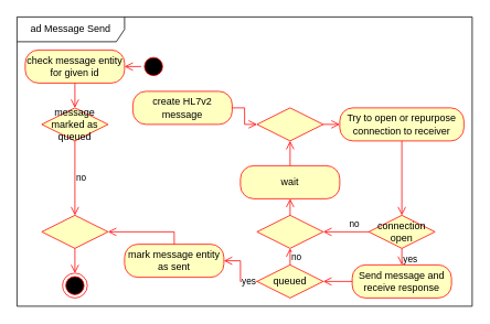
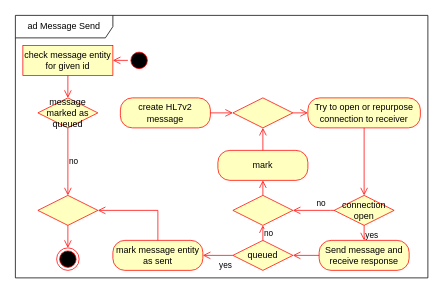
  <mxCell id="0" />
  <mxCell id="1" parent="0" />
  <mxCell id="2" value="ad Message Send" style="shape=umlFrame;whiteSpace=wrap;html=1;width=130;height=30;" vertex="1" parent="1"><mxGeometry x="20" y="20" width="550" height="350" as="geometry" /></mxCell>
  <mxCell id="3" value="" style="ellipse;html=1;shape=startState;fillColor=#000000;strokeColor=#ff0000;" vertex="1" parent="1"><mxGeometry x="170" y="65" width="30" height="30" as="geometry" /></mxCell>
  <mxCell id="4" value="" style="edgeStyle=orthogonalEdgeStyle;html=1;verticalAlign=bottom;endArrow=open;endSize=8;strokeColor=#ff0000;rounded=0;" edge="1" source="3" parent="1" target="5"><mxGeometry relative="1" as="geometry"><mxPoint x="45" y="50" as="targetPoint" /></mxGeometry></mxCell>
- <mxCell id="5" value="check message entity for given id" style="rounded=1;whiteSpace=wrap;html=1;arcSize=40;fontColor=#000000;fillColor=#ffffc0;strokeColor=#ff0000;" vertex="1" parent="1"><mxGeometry x="30" y="60" width="120" height="40" as="geometry" /></mxCell>
+ <mxCell id="5" value="check message entity for given id" style="whiteSpace=wrap;html=1;arcSize=40;fontColor=#000000;fillColor=#ffffc0;strokeColor=#ff0000;rounded=0;" vertex="1" parent="1"><mxGeometry x="30" y="60" width="120" height="40" as="geometry" /></mxCell>
  <mxCell id="6" value="" style="edgeStyle=orthogonalEdgeStyle;html=1;verticalAlign=bottom;endArrow=open;endSize=8;strokeColor=#ff0000;rounded=0;" edge="1" source="5" parent="1" target="7"><mxGeometry relative="1" as="geometry"><mxPoint x="140" y="60" as="targetPoint" /></mxGeometry></mxCell>
  <mxCell id="7" value="message marked as queued" style="rhombus;whiteSpace=wrap;html=1;fillColor=#ffffc0;strokeColor=#ff0000;" vertex="1" parent="1"><mxGeometry x="50" y="130" width="80" height="40" as="geometry" /></mxCell>
  <mxCell id="8" value="no" style="edgeStyle=orthogonalEdgeStyle;html=1;align=left;verticalAlign=bottom;endArrow=open;endSize=8;strokeColor=#ff0000;rounded=0;" edge="1" source="7" parent="1" target="29"><mxGeometry x="0.2" relative="1" as="geometry"><mxPoint x="90" y="220" as="targetPoint" /><mxPoint as="offset" /></mxGeometry></mxCell>
- <mxCell id="9" value="create HL7v2 message" style="rounded=1;whiteSpace=wrap;html=1;arcSize=40;fontColor=#000000;fillColor=#ffffc0;strokeColor=#ff0000;" vertex="1" parent="1"><mxGeometry x="160" y="110" width="120" height="40" as="geometry" /></mxCell>
+ <mxCell id="9" value="create HL7v2 message" style="rounded=1;whiteSpace=wrap;html=1;arcSize=40;fontColor=#000000;fillColor=#ffffc0;strokeColor=#ff0000;" vertex="1" parent="1"><mxGeometry x="160" y="130" width="120" height="40" as="geometry" /></mxCell>
  <mxCell id="10" value="" style="edgeStyle=orthogonalEdgeStyle;html=1;verticalAlign=bottom;endArrow=open;endSize=8;strokeColor=#ff0000;rounded=0;" edge="1" source="9" parent="1" target="11"><mxGeometry relative="1" as="geometry"><mxPoint x="410" y="260" as="targetPoint" /></mxGeometry></mxCell>
  <mxCell id="11" value="" style="rhombus;whiteSpace=wrap;html=1;fillColor=#ffffc0;strokeColor=#ff0000;" vertex="1" parent="1"><mxGeometry x="310" y="130" width="80" height="40" as="geometry" /></mxCell>
  <mxCell id="12" value="" style="edgeStyle=orthogonalEdgeStyle;html=1;align=left;verticalAlign=top;endArrow=open;endSize=8;strokeColor=#ff0000;rounded=0;" edge="1" source="11" parent="1" target="13"><mxGeometry x="-1" relative="1" as="geometry"><mxPoint x="460" y="100" as="targetPoint" /></mxGeometry></mxCell>
  <mxCell id="13" value="Try to open or repurpose connection to receiver" style="rounded=1;whiteSpace=wrap;html=1;arcSize=40;fontColor=#000000;fillColor=#ffffc0;strokeColor=#ff0000;" vertex="1" parent="1"><mxGeometry x="410" y="130" width="150" height="40" as="geometry" /></mxCell>
  <mxCell id="14" value="" style="edgeStyle=orthogonalEdgeStyle;html=1;verticalAlign=bottom;endArrow=open;endSize=8;strokeColor=#ff0000;rounded=0;" edge="1" source="13" parent="1" target="15"><mxGeometry relative="1" as="geometry"><mxPoint x="410" y="320" as="targetPoint" /></mxGeometry></mxCell>
  <mxCell id="15" value="connection open" style="rhombus;whiteSpace=wrap;html=1;fillColor=#ffffc0;strokeColor=#ff0000;" vertex="1" parent="1"><mxGeometry x="445" y="260" width="80" height="40" as="geometry" /></mxCell>
  <mxCell id="16" value="no" style="edgeStyle=orthogonalEdgeStyle;html=1;align=left;verticalAlign=bottom;endArrow=open;endSize=8;strokeColor=#ff0000;rounded=0;" edge="1" source="15" parent="1" target="18"><mxGeometry x="-0.091" relative="1" as="geometry"><mxPoint x="690" y="320" as="targetPoint" /><Array as="points"><mxPoint x="440" y="280" /><mxPoint x="440" y="280" /></Array><mxPoint as="offset" /></mxGeometry></mxCell>
  <mxCell id="17" value="yes" style="edgeStyle=orthogonalEdgeStyle;html=1;align=left;verticalAlign=top;endArrow=open;endSize=8;strokeColor=#ff0000;rounded=0;" edge="1" source="15" parent="1" target="22"><mxGeometry x="-1" relative="1" as="geometry"><mxPoint x="485" y="310" as="targetPoint" /></mxGeometry></mxCell>
  <mxCell id="18" value="" style="rhombus;whiteSpace=wrap;html=1;fillColor=#ffffc0;strokeColor=#ff0000;" vertex="1" parent="1"><mxGeometry x="310" y="260" width="80" height="40" as="geometry" /></mxCell>
  <mxCell id="19" value="" style="edgeStyle=orthogonalEdgeStyle;html=1;align=left;verticalAlign=top;endArrow=open;endSize=8;strokeColor=#ff0000;rounded=0;" edge="1" source="18" parent="1" target="20"><mxGeometry x="-1" relative="1" as="geometry"><mxPoint x="260" y="360" as="targetPoint" /></mxGeometry></mxCell>
- <mxCell id="20" value="wait" style="rounded=1;whiteSpace=wrap;html=1;arcSize=40;fontColor=#000000;fillColor=#ffffc0;strokeColor=#ff0000;" vertex="1" parent="1"><mxGeometry x="290" y="200" width="120" height="40" as="geometry" /></mxCell>
+ <mxCell id="20" value="mark" style="rounded=1;whiteSpace=wrap;html=1;arcSize=40;fontColor=#000000;fillColor=#ffffc0;strokeColor=#ff0000;" vertex="1" parent="1"><mxGeometry x="290" y="200" width="120" height="40" as="geometry" /></mxCell>
  <mxCell id="21" value="" style="edgeStyle=orthogonalEdgeStyle;html=1;verticalAlign=bottom;endArrow=open;endSize=8;strokeColor=#ff0000;rounded=0;" edge="1" source="20" parent="1" target="11"><mxGeometry relative="1" as="geometry"><mxPoint x="390" y="390" as="targetPoint" /></mxGeometry></mxCell>
  <mxCell id="22" value="Send message and receive response" style="rounded=1;whiteSpace=wrap;html=1;arcSize=40;fontColor=#000000;fillColor=#ffffc0;strokeColor=#ff0000;" vertex="1" parent="1"><mxGeometry x="425" y="320" width="120" height="40" as="geometry" /></mxCell>
  <mxCell id="23" value="" style="edgeStyle=orthogonalEdgeStyle;html=1;verticalAlign=bottom;endArrow=open;endSize=8;strokeColor=#ff0000;rounded=0;" edge="1" source="22" parent="1" target="24"><mxGeometry relative="1" as="geometry"><mxPoint x="620" y="380" as="targetPoint" /></mxGeometry></mxCell>
  <mxCell id="24" value="queued" style="rhombus;whiteSpace=wrap;html=1;fillColor=#ffffc0;strokeColor=#ff0000;" vertex="1" parent="1"><mxGeometry x="310" y="320" width="80" height="40" as="geometry" /></mxCell>
  <mxCell id="25" value="no" style="edgeStyle=orthogonalEdgeStyle;html=1;align=left;verticalAlign=bottom;endArrow=open;endSize=8;strokeColor=#ff0000;rounded=0;" edge="1" source="24" parent="1" target="18"><mxGeometry x="-1" relative="1" as="geometry"><mxPoint x="540" y="390" as="targetPoint" /></mxGeometry></mxCell>
  <mxCell id="26" value="yes" style="edgeStyle=orthogonalEdgeStyle;html=1;align=left;verticalAlign=top;endArrow=open;endSize=8;strokeColor=#ff0000;rounded=0;" edge="1" source="24" parent="1" target="27"><mxGeometry relative="1" as="geometry"><mxPoint x="400" y="470" as="targetPoint" /><mxPoint as="offset" /></mxGeometry></mxCell>
- <mxCell id="27" value="mark message entity as sent" style="rounded=1;whiteSpace=wrap;html=1;arcSize=40;fontColor=#000000;fillColor=#ffffc0;strokeColor=#ff0000;" vertex="1" parent="1"><mxGeometry x="150" y="295" width="120" height="40" as="geometry" /></mxCell>
+ <mxCell id="27" value="mark message entity as sent" style="rounded=1;whiteSpace=wrap;html=1;arcSize=40;fontColor=#000000;fillColor=#ffffc0;strokeColor=#ff0000;" vertex="1" parent="1"><mxGeometry x="150" y="320" width="120" height="40" as="geometry" /></mxCell>
  <mxCell id="28" value="" style="edgeStyle=orthogonalEdgeStyle;html=1;verticalAlign=bottom;endArrow=open;endSize=8;strokeColor=#ff0000;rounded=0;" edge="1" source="27" parent="1" target="29"><mxGeometry relative="1" as="geometry"><mxPoint x="220" y="420" as="targetPoint" /><Array as="points"><mxPoint x="210" y="280" /></Array></mxGeometry></mxCell>
  <mxCell id="29" value="" style="rhombus;whiteSpace=wrap;html=1;fillColor=#ffffc0;strokeColor=#ff0000;" vertex="1" parent="1"><mxGeometry x="50" y="260" width="80" height="40" as="geometry" /></mxCell>
  <mxCell id="30" value="" style="edgeStyle=orthogonalEdgeStyle;html=1;align=left;verticalAlign=top;endArrow=open;endSize=8;strokeColor=#ff0000;rounded=0;" edge="1" source="29" parent="1" target="31"><mxGeometry x="-1" relative="1" as="geometry"><mxPoint y="370" as="targetPoint" x="-10" /></mxGeometry></mxCell>
  <mxCell id="31" value="" style="ellipse;html=1;shape=endState;fillColor=#000000;strokeColor=#ff0000;" vertex="1" parent="1"><mxGeometry x="75" y="330" width="30" height="30" as="geometry" /></mxCell>
